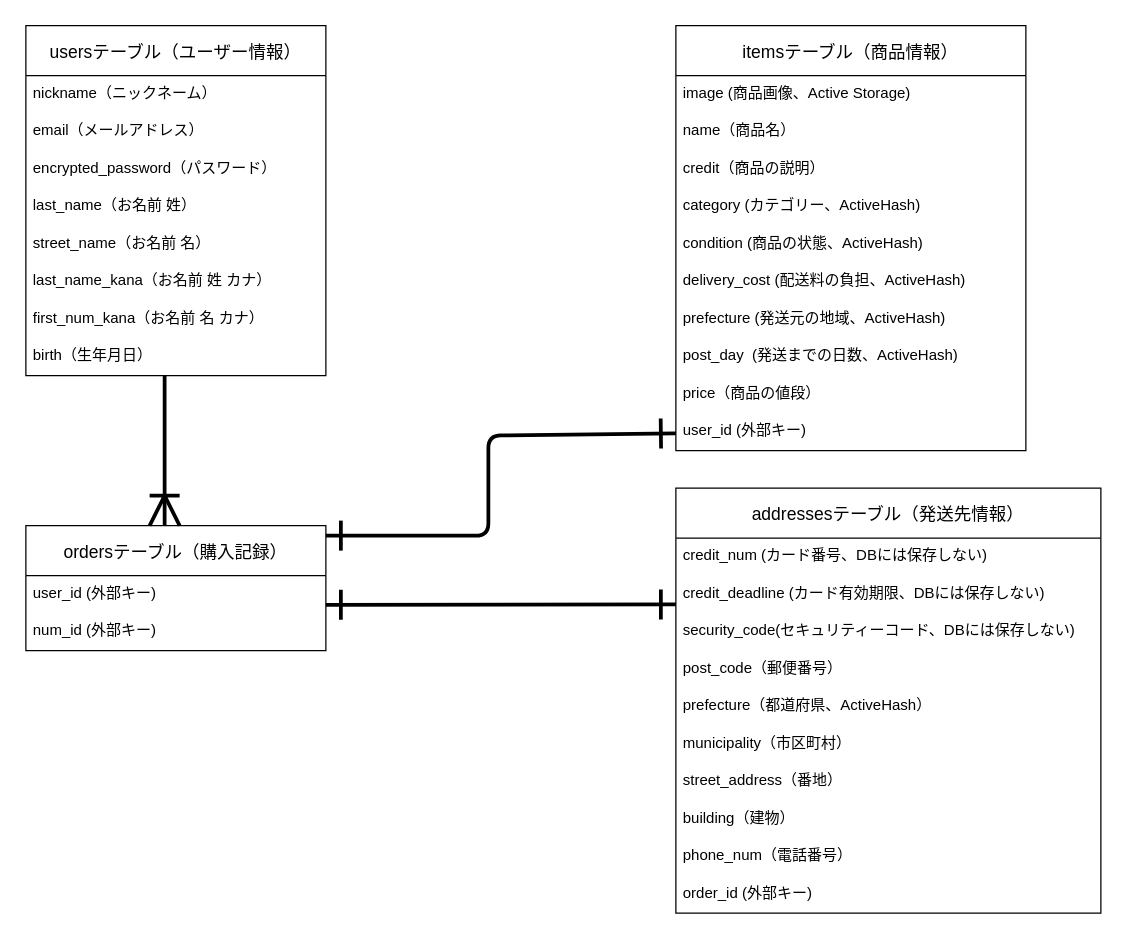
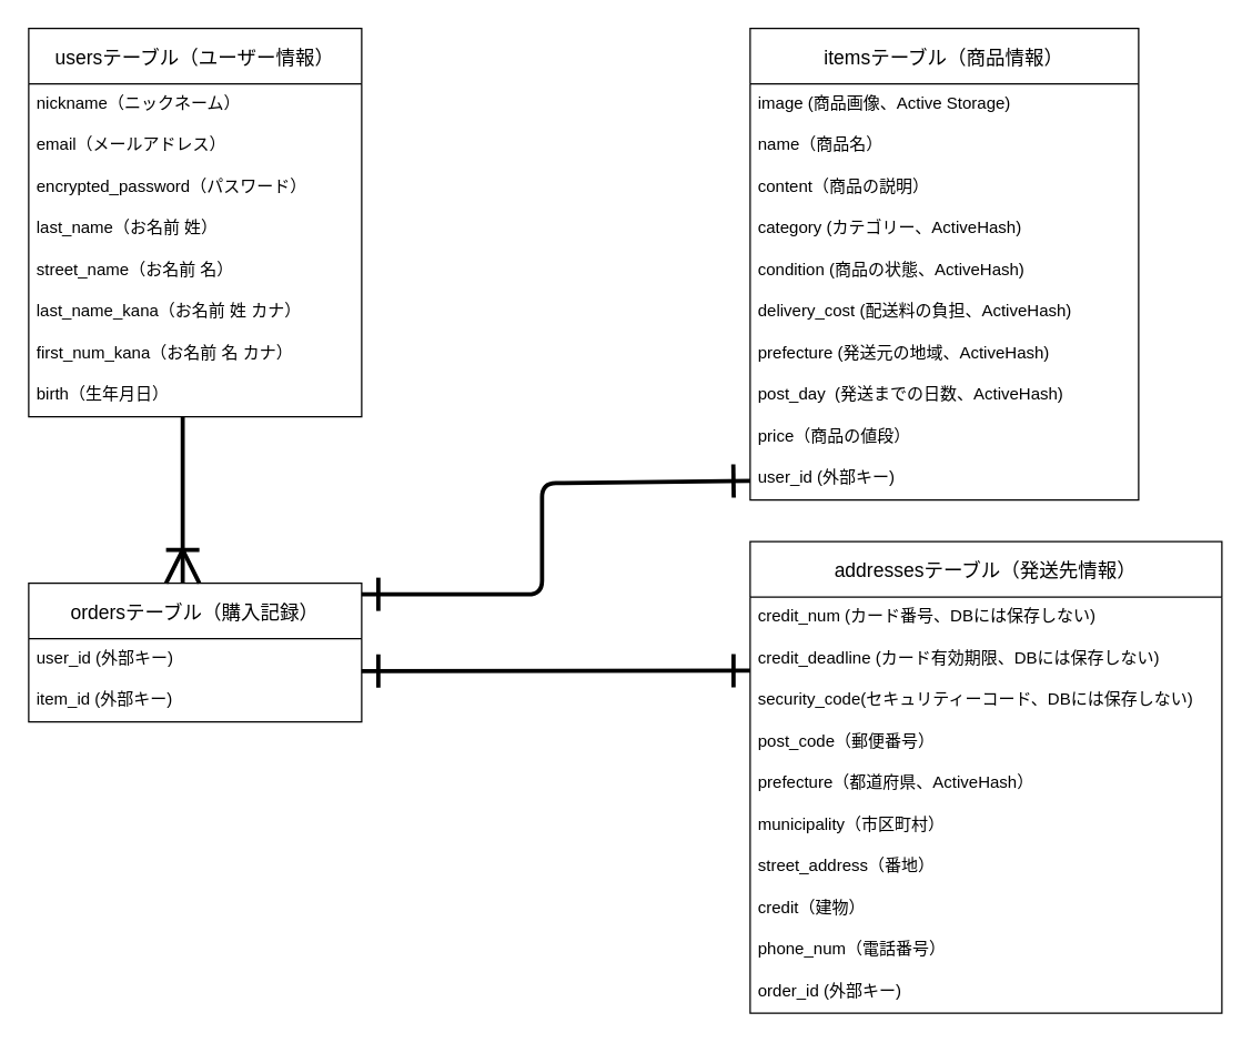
  <mxCell id="0" />
  <mxCell id="1" parent="0" />
  <mxCell id="2" value="usersテーブル（ユーザー情報）" style="swimlane;fontStyle=0;childLayout=stackLayout;horizontal=1;startSize=40;horizontalStack=0;resizeParent=1;resizeParentMax=0;resizeLast=0;collapsible=1;marginBottom=0;align=center;fontSize=14;" parent="1" vertex="1"><mxGeometry x="20" y="20" width="240" height="280" as="geometry"><mxRectangle x="170" y="150" width="60" height="30" as="alternateBounds" /></mxGeometry></mxCell>
  <mxCell id="3" value="nickname（ニックネーム）" style="text;strokeColor=none;fillColor=none;spacingLeft=4;spacingRight=4;overflow=hidden;rotatable=0;points=[[0,0.5],[1,0.5]];portConstraint=eastwest;fontSize=12;" parent="2" vertex="1"><mxGeometry y="40" width="240" height="30" as="geometry" /></mxCell>
  <mxCell id="4" value="email（メールアドレス）" style="text;strokeColor=none;fillColor=none;spacingLeft=4;spacingRight=4;overflow=hidden;rotatable=0;points=[[0,0.5],[1,0.5]];portConstraint=eastwest;fontSize=12;" parent="2" vertex="1"><mxGeometry y="70" width="240" height="30" as="geometry" /></mxCell>
  <mxCell id="5" value="encrypted_password（パスワード）" style="text;strokeColor=none;fillColor=none;spacingLeft=4;spacingRight=4;overflow=hidden;rotatable=0;points=[[0,0.5],[1,0.5]];portConstraint=eastwest;fontSize=12;" parent="2" vertex="1"><mxGeometry y="100" width="240" height="30" as="geometry" /></mxCell>
  <mxCell id="6" value="last_name（お名前 姓）" style="text;strokeColor=none;fillColor=none;spacingLeft=4;spacingRight=4;overflow=hidden;rotatable=0;points=[[0,0.5],[1,0.5]];portConstraint=eastwest;fontSize=12;" parent="2" vertex="1"><mxGeometry y="130" width="240" height="30" as="geometry" /></mxCell>
  <mxCell id="7" value="street_name（お名前 名）" style="text;strokeColor=none;fillColor=none;spacingLeft=4;spacingRight=4;overflow=hidden;rotatable=0;points=[[0,0.5],[1,0.5]];portConstraint=eastwest;fontSize=12;" parent="2" vertex="1"><mxGeometry y="160" width="240" height="30" as="geometry" /></mxCell>
  <mxCell id="8" value="last_name_kana（お名前 姓 カナ）" style="text;strokeColor=none;fillColor=none;spacingLeft=4;spacingRight=4;overflow=hidden;rotatable=0;points=[[0,0.5],[1,0.5]];portConstraint=eastwest;fontSize=12;" parent="2" vertex="1"><mxGeometry y="190" width="240" height="30" as="geometry" /></mxCell>
  <mxCell id="9" value="first_num_kana（お名前 名 カナ）" style="text;strokeColor=none;fillColor=none;spacingLeft=4;spacingRight=4;overflow=hidden;rotatable=0;points=[[0,0.5],[1,0.5]];portConstraint=eastwest;fontSize=12;" parent="2" vertex="1"><mxGeometry y="220" width="240" height="30" as="geometry" /></mxCell>
  <mxCell id="10" value="birth（生年月日）" style="text;strokeColor=none;fillColor=none;spacingLeft=4;spacingRight=4;overflow=hidden;rotatable=0;points=[[0,0.5],[1,0.5]];portConstraint=eastwest;fontSize=12;" parent="2" vertex="1"><mxGeometry y="250" width="240" height="30" as="geometry" /></mxCell>
  <mxCell id="11" value="itemsテーブル（商品情報）" style="swimlane;fontStyle=0;childLayout=stackLayout;horizontal=1;startSize=40;horizontalStack=0;resizeParent=1;resizeParentMax=0;resizeLast=0;collapsible=1;marginBottom=0;align=center;fontSize=14;" parent="1" vertex="1"><mxGeometry x="540" y="20" width="280" height="340" as="geometry"><mxRectangle x="170" y="150" width="60" height="30" as="alternateBounds" /></mxGeometry></mxCell>
  <mxCell id="12" value="image (商品画像、Active Storage)" style="text;strokeColor=none;fillColor=none;spacingLeft=4;spacingRight=4;overflow=hidden;rotatable=0;points=[[0,0.5],[1,0.5]];portConstraint=eastwest;fontSize=12;" parent="11" vertex="1"><mxGeometry y="40" width="280" height="30" as="geometry" /></mxCell>
  <mxCell id="13" value="name（商品名）" style="text;strokeColor=none;fillColor=none;spacingLeft=4;spacingRight=4;overflow=hidden;rotatable=0;points=[[0,0.5],[1,0.5]];portConstraint=eastwest;fontSize=12;" parent="11" vertex="1"><mxGeometry y="70" width="280" height="30" as="geometry" /></mxCell>
- <mxCell id="14" value="credit（商品の説明）" style="text;strokeColor=none;fillColor=none;spacingLeft=4;spacingRight=4;overflow=hidden;rotatable=0;points=[[0,0.5],[1,0.5]];portConstraint=eastwest;fontSize=12;" parent="11" vertex="1"><mxGeometry y="100" width="280" height="30" as="geometry" /></mxCell>
+ <mxCell id="14" value="content（商品の説明）" style="text;strokeColor=none;fillColor=none;spacingLeft=4;spacingRight=4;overflow=hidden;rotatable=0;points=[[0,0.5],[1,0.5]];portConstraint=eastwest;fontSize=12;" parent="11" vertex="1"><mxGeometry y="100" width="280" height="30" as="geometry" /></mxCell>
  <mxCell id="15" value="category (カテゴリー、ActiveHash)" style="text;strokeColor=none;fillColor=none;spacingLeft=4;spacingRight=4;overflow=hidden;rotatable=0;points=[[0,0.5],[1,0.5]];portConstraint=eastwest;fontSize=12;" parent="11" vertex="1"><mxGeometry y="130" width="280" height="30" as="geometry" /></mxCell>
  <mxCell id="16" value="condition (商品の状態、ActiveHash)" style="text;strokeColor=none;fillColor=none;spacingLeft=4;spacingRight=4;overflow=hidden;rotatable=0;points=[[0,0.5],[1,0.5]];portConstraint=eastwest;fontSize=12;" parent="11" vertex="1"><mxGeometry y="160" width="280" height="30" as="geometry" /></mxCell>
  <mxCell id="17" value="delivery_cost (配送料の負担、ActiveHash)" style="text;strokeColor=none;fillColor=none;spacingLeft=4;spacingRight=4;overflow=hidden;rotatable=0;points=[[0,0.5],[1,0.5]];portConstraint=eastwest;fontSize=12;" parent="11" vertex="1"><mxGeometry y="190" width="280" height="30" as="geometry" /></mxCell>
  <mxCell id="18" value="prefecture (発送元の地域、ActiveHash)" style="text;strokeColor=none;fillColor=none;spacingLeft=4;spacingRight=4;overflow=hidden;rotatable=0;points=[[0,0.5],[1,0.5]];portConstraint=eastwest;fontSize=12;" parent="11" vertex="1"><mxGeometry y="220" width="280" height="30" as="geometry" /></mxCell>
  <mxCell id="19" value="post_day  (発送までの日数、ActiveHash)" style="text;strokeColor=none;fillColor=none;spacingLeft=4;spacingRight=4;overflow=hidden;rotatable=0;points=[[0,0.5],[1,0.5]];portConstraint=eastwest;fontSize=12;" parent="11" vertex="1"><mxGeometry y="250" width="280" height="30" as="geometry" /></mxCell>
  <mxCell id="20" value="price（商品の値段）" style="text;strokeColor=none;fillColor=none;spacingLeft=4;spacingRight=4;overflow=hidden;rotatable=0;points=[[0,0.5],[1,0.5]];portConstraint=eastwest;fontSize=12;" parent="11" vertex="1"><mxGeometry y="280" width="280" height="30" as="geometry" /></mxCell>
  <mxCell id="21" value="user_id (外部キー)" style="text;strokeColor=none;fillColor=none;spacingLeft=4;spacingRight=4;overflow=hidden;rotatable=0;points=[[0,0.5],[1,0.5]];portConstraint=eastwest;fontSize=12;" parent="11" vertex="1"><mxGeometry y="310" width="280" height="30" as="geometry" /></mxCell>
  <mxCell id="22" value="ordersテーブル（購入記録）" style="swimlane;fontStyle=0;childLayout=stackLayout;horizontal=1;startSize=40;horizontalStack=0;resizeParent=1;resizeParentMax=0;resizeLast=0;collapsible=1;marginBottom=0;align=center;fontSize=14;" parent="1" vertex="1"><mxGeometry x="20" y="420" width="240" height="100" as="geometry"><mxRectangle x="170" y="150" width="60" height="30" as="alternateBounds" /></mxGeometry></mxCell>
  <mxCell id="23" value="user_id (外部キー)" style="text;strokeColor=none;fillColor=none;spacingLeft=4;spacingRight=4;overflow=hidden;rotatable=0;points=[[0,0.5],[1,0.5]];portConstraint=eastwest;fontSize=12;" parent="22" vertex="1"><mxGeometry y="40" width="240" height="30" as="geometry" /></mxCell>
- <mxCell id="24" value="num_id (外部キー)" style="text;strokeColor=none;fillColor=none;spacingLeft=4;spacingRight=4;overflow=hidden;rotatable=0;points=[[0,0.5],[1,0.5]];portConstraint=eastwest;fontSize=12;" parent="22" vertex="1"><mxGeometry y="70" width="240" height="30" as="geometry" /></mxCell>
+ <mxCell id="24" value="item_id (外部キー)" style="text;strokeColor=none;fillColor=none;spacingLeft=4;spacingRight=4;overflow=hidden;rotatable=0;points=[[0,0.5],[1,0.5]];portConstraint=eastwest;fontSize=12;" parent="22" vertex="1"><mxGeometry y="70" width="240" height="30" as="geometry" /></mxCell>
  <mxCell id="25" value="addressesテーブル（発送先情報）" style="swimlane;fontStyle=0;childLayout=stackLayout;horizontal=1;startSize=40;horizontalStack=0;resizeParent=1;resizeParentMax=0;resizeLast=0;collapsible=1;marginBottom=0;align=center;fontSize=14;" parent="1" vertex="1"><mxGeometry x="540" y="390" width="340" height="340" as="geometry"><mxRectangle x="170" y="150" width="60" height="30" as="alternateBounds" /></mxGeometry></mxCell>
  <mxCell id="26" value="credit_num (カード番号、DBには保存しない)" style="text;strokeColor=none;fillColor=none;spacingLeft=4;spacingRight=4;overflow=hidden;rotatable=0;points=[[0,0.5],[1,0.5]];portConstraint=eastwest;fontSize=12;" parent="25" vertex="1"><mxGeometry y="40" width="340" height="30" as="geometry" /></mxCell>
  <mxCell id="27" value="credit_deadline (カード有効期限、DBには保存しない)" style="text;strokeColor=none;fillColor=none;spacingLeft=4;spacingRight=4;overflow=hidden;rotatable=0;points=[[0,0.5],[1,0.5]];portConstraint=eastwest;fontSize=12;" parent="25" vertex="1"><mxGeometry y="70" width="340" height="30" as="geometry" /></mxCell>
  <mxCell id="28" value="security_code(セキュリティーコード、DBには保存しない)" style="text;strokeColor=none;fillColor=none;spacingLeft=4;spacingRight=4;overflow=hidden;rotatable=0;points=[[0,0.5],[1,0.5]];portConstraint=eastwest;fontSize=12;" parent="25" vertex="1"><mxGeometry y="100" width="340" height="30" as="geometry" /></mxCell>
  <mxCell id="29" value="post_code（郵便番号）" style="text;strokeColor=none;fillColor=none;spacingLeft=4;spacingRight=4;overflow=hidden;rotatable=0;points=[[0,0.5],[1,0.5]];portConstraint=eastwest;fontSize=12;" parent="25" vertex="1"><mxGeometry y="130" width="340" height="30" as="geometry" /></mxCell>
  <mxCell id="30" value="prefecture（都道府県、ActiveHash）" style="text;strokeColor=none;fillColor=none;spacingLeft=4;spacingRight=4;overflow=hidden;rotatable=0;points=[[0,0.5],[1,0.5]];portConstraint=eastwest;fontSize=12;" parent="25" vertex="1"><mxGeometry y="160" width="340" height="30" as="geometry" /></mxCell>
  <mxCell id="31" value="municipality（市区町村）" style="text;strokeColor=none;fillColor=none;spacingLeft=4;spacingRight=4;overflow=hidden;rotatable=0;points=[[0,0.5],[1,0.5]];portConstraint=eastwest;fontSize=12;" parent="25" vertex="1"><mxGeometry y="190" width="340" height="30" as="geometry" /></mxCell>
  <mxCell id="32" value="street_address（番地）" style="text;strokeColor=none;fillColor=none;spacingLeft=4;spacingRight=4;overflow=hidden;rotatable=0;points=[[0,0.5],[1,0.5]];portConstraint=eastwest;fontSize=12;" parent="25" vertex="1"><mxGeometry y="220" width="340" height="30" as="geometry" /></mxCell>
- <mxCell id="33" value="building（建物）" style="text;strokeColor=none;fillColor=none;spacingLeft=4;spacingRight=4;overflow=hidden;rotatable=0;points=[[0,0.5],[1,0.5]];portConstraint=eastwest;fontSize=12;" parent="25" vertex="1"><mxGeometry y="250" width="340" height="30" as="geometry" /></mxCell>
+ <mxCell id="33" value="credit（建物）" style="text;strokeColor=none;fillColor=none;spacingLeft=4;spacingRight=4;overflow=hidden;rotatable=0;points=[[0,0.5],[1,0.5]];portConstraint=eastwest;fontSize=12;" parent="25" vertex="1"><mxGeometry y="250" width="340" height="30" as="geometry" /></mxCell>
  <mxCell id="34" value="phone_num（電話番号）" style="text;strokeColor=none;fillColor=none;spacingLeft=4;spacingRight=4;overflow=hidden;rotatable=0;points=[[0,0.5],[1,0.5]];portConstraint=eastwest;fontSize=12;" parent="25" vertex="1"><mxGeometry y="280" width="340" height="30" as="geometry" /></mxCell>
  <mxCell id="35" value="order_id (外部キー)" style="text;strokeColor=none;fillColor=none;spacingLeft=4;spacingRight=4;overflow=hidden;rotatable=0;points=[[0,0.5],[1,0.5]];portConstraint=eastwest;fontSize=12;" vertex="1" parent="25"><mxGeometry y="310" width="340" height="30" as="geometry" /></mxCell>
  <mxCell id="36" value="" style="fontSize=12;html=1;endArrow=ERoneToMany;endSize=20;startSize=20;strokeWidth=3;" parent="1" edge="1"><mxGeometry width="100" height="100" relative="1" as="geometry"><mxPoint x="131" y="300" as="sourcePoint" /><mxPoint x="131" y="420" as="targetPoint" /></mxGeometry></mxCell>
  <mxCell id="37" value="" style="fontSize=12;html=1;endArrow=ERone;endSize=20;startSize=20;strokeWidth=3;endFill=0;startArrow=ERone;startFill=0;exitX=0;exitY=0.271;exitDx=0;exitDy=0;exitPerimeter=0;" parent="1" edge="1"><mxGeometry width="100" height="100" relative="1" as="geometry"><mxPoint x="540" y="346.13" as="sourcePoint" /><mxPoint x="260" y="428" as="targetPoint" /><Array as="points"><mxPoint x="390" y="348" /><mxPoint x="390" y="378" /><mxPoint x="390" y="428" /></Array></mxGeometry></mxCell>
  <mxCell id="38" value="" style="fontSize=12;html=1;endArrow=ERone;endSize=20;startSize=20;strokeWidth=3;endFill=0;startArrow=ERone;startFill=0;" parent="1" edge="1"><mxGeometry width="100" height="100" relative="1" as="geometry"><mxPoint x="540" y="483" as="sourcePoint" /><mxPoint x="260" y="483.39" as="targetPoint" /></mxGeometry></mxCell>
